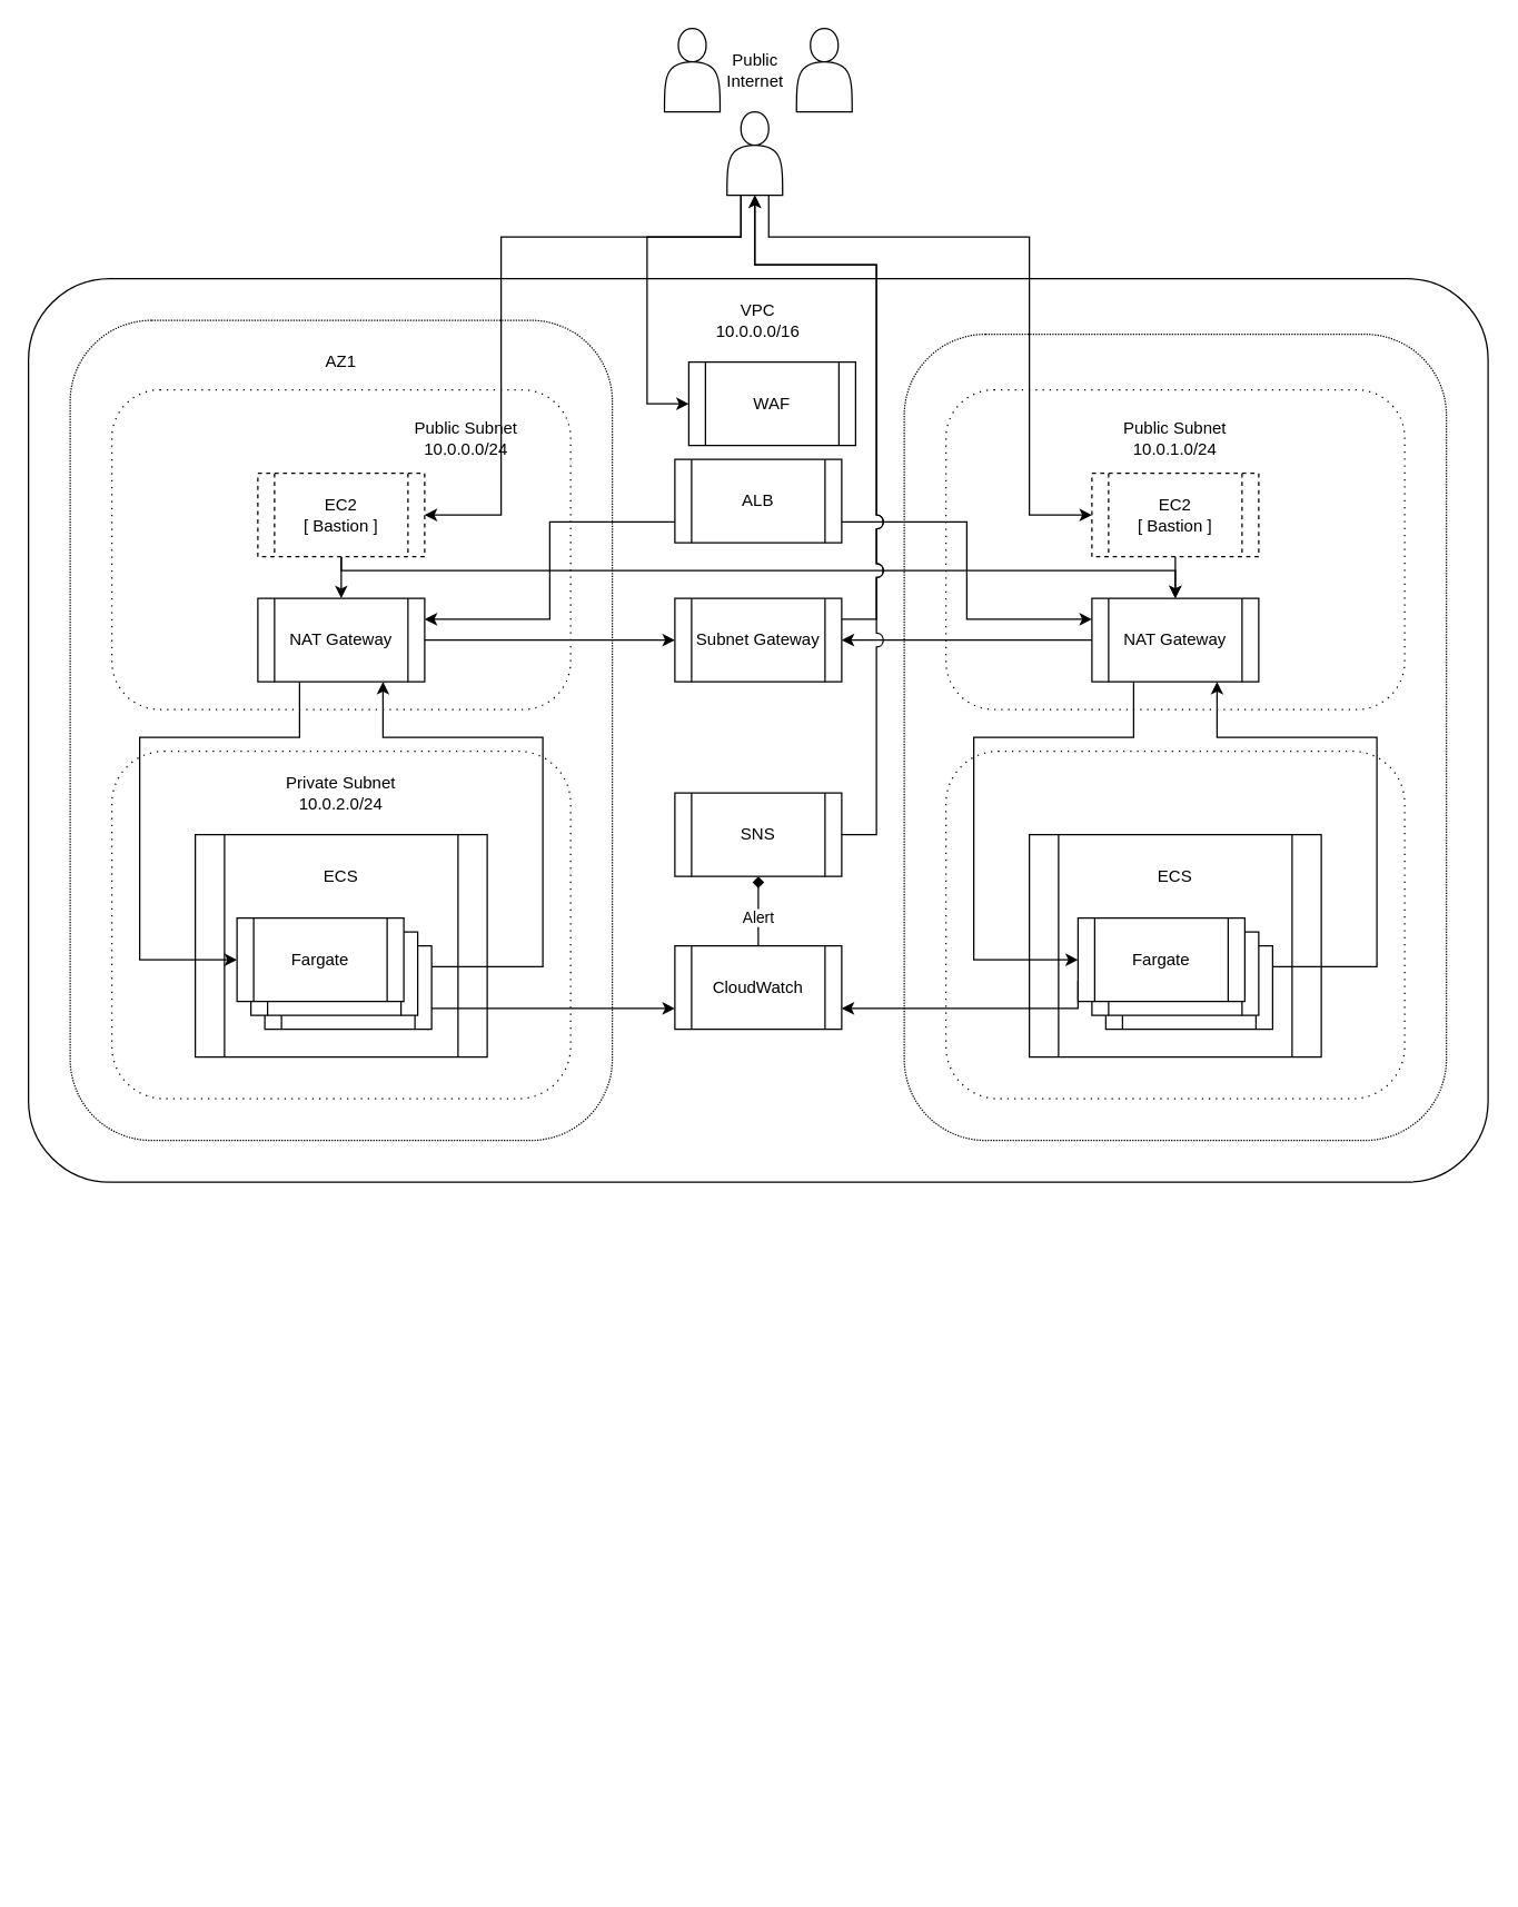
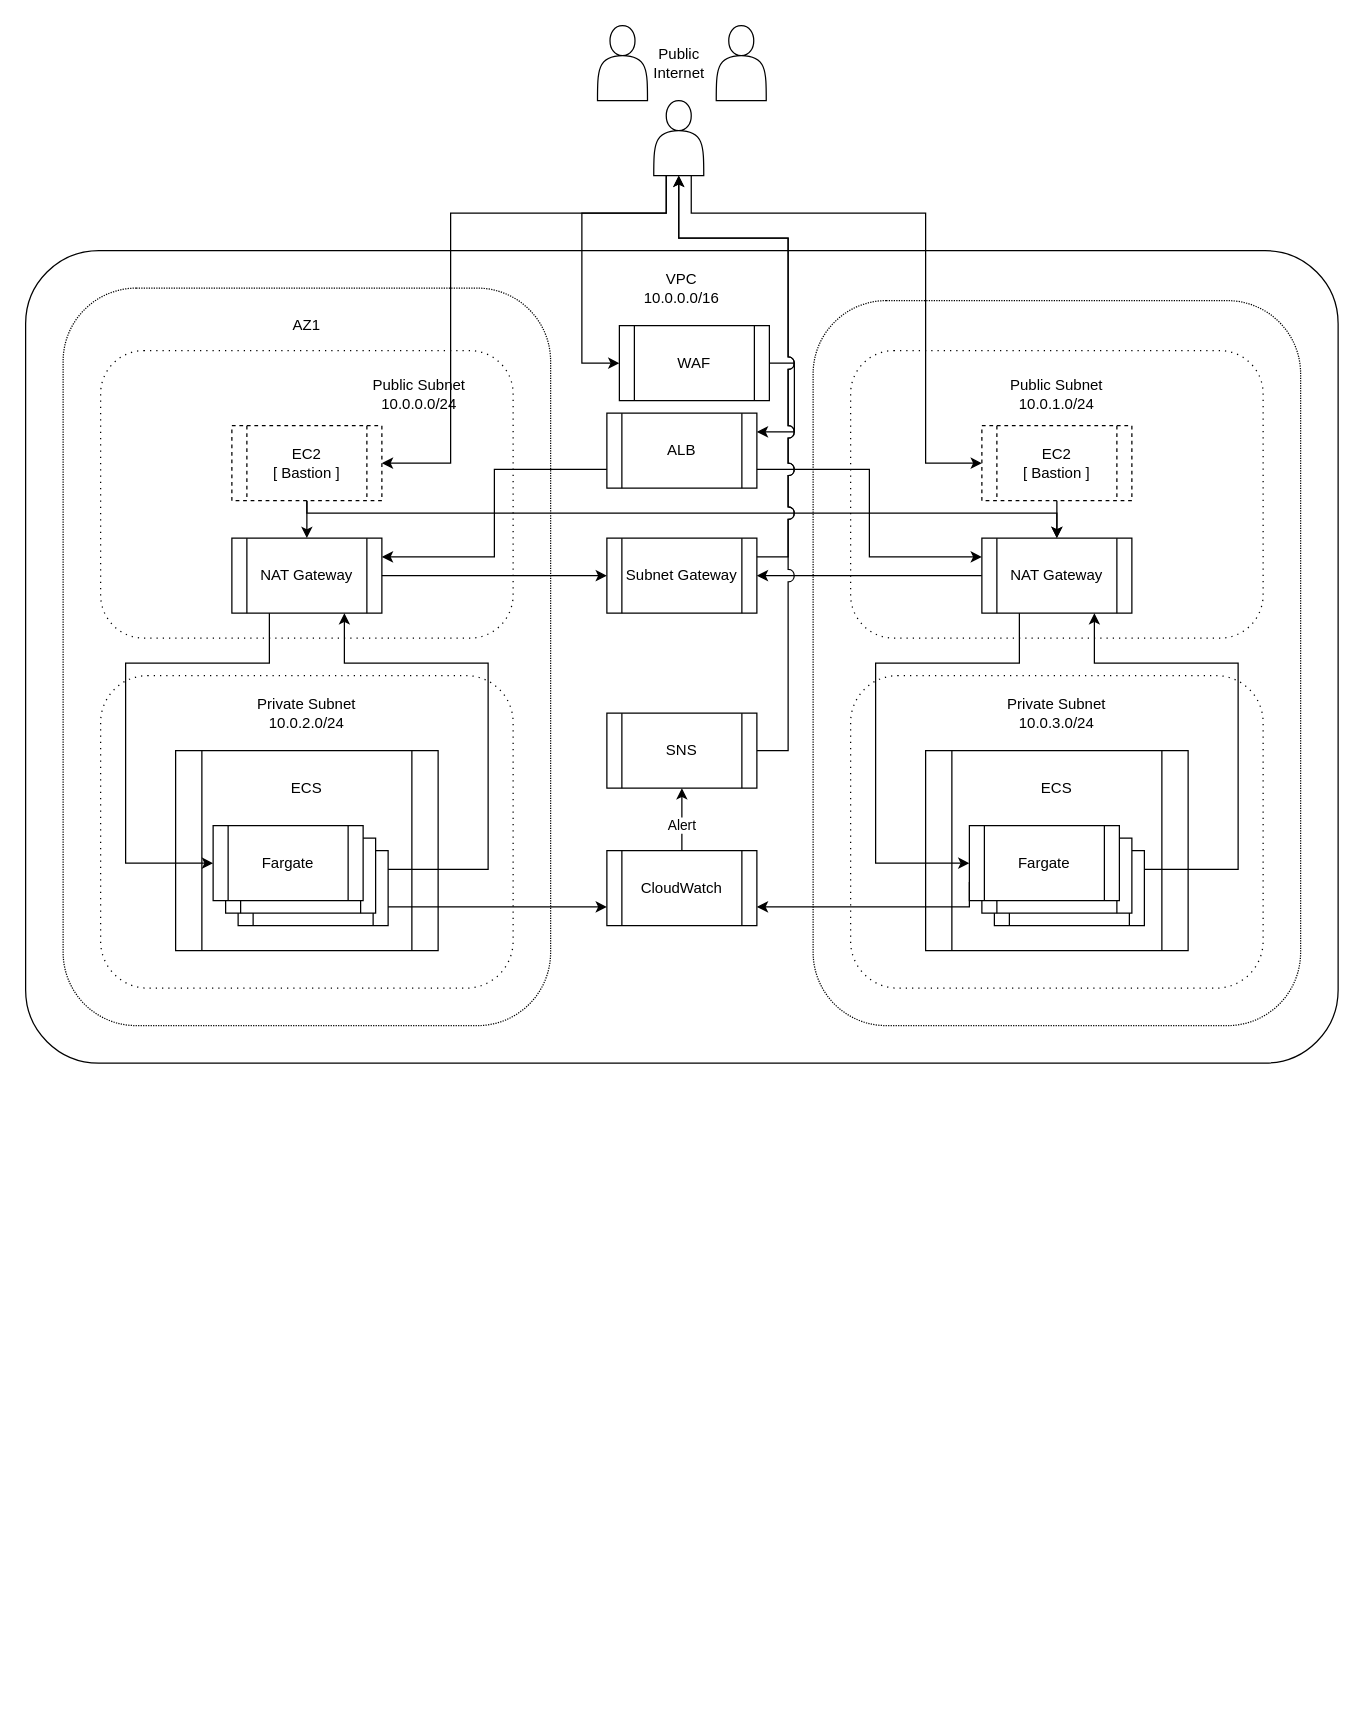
  <mxCell id="0" />
  <mxCell id="1" parent="0" />
  <mxCell id="2" value="" style="rounded=1;whiteSpace=wrap;html=1;glass=0;sketch=0;arcSize=9;" vertex="1" parent="1"><mxGeometry x="20" y="200" width="1050" height="650" as="geometry" /></mxCell>
  <mxCell id="3" value="VPC &lt;br&gt;10.0.0.0/16" style="text;html=1;strokeColor=none;fillColor=none;align=center;verticalAlign=middle;whiteSpace=wrap;rounded=0;" vertex="1" parent="1"><mxGeometry x="495" y="210" width="100" height="40" as="geometry" /></mxCell>
  <mxCell id="4" value="Subnet Gateway" style="shape=process;whiteSpace=wrap;html=1;backgroundOutline=1;" vertex="1" parent="1"><mxGeometry x="485" y="430" width="120" height="60" as="geometry" /></mxCell>
  <mxCell id="5" value="" style="group" vertex="1" connectable="0" parent="1"><mxGeometry x="477.5" y="20" width="135" height="120" as="geometry" /></mxCell>
  <mxCell id="6" value="" style="shape=actor;whiteSpace=wrap;html=1;" vertex="1" parent="5"><mxGeometry width="40" height="60" as="geometry" /></mxCell>
  <mxCell id="7" value="" style="shape=actor;whiteSpace=wrap;html=1;" vertex="1" parent="5"><mxGeometry x="45" y="60" width="40" height="60" as="geometry" /></mxCell>
  <mxCell id="8" value="" style="shape=actor;whiteSpace=wrap;html=1;" vertex="1" parent="5"><mxGeometry x="95" width="40" height="60" as="geometry" /></mxCell>
  <mxCell id="9" value="Public&lt;br&gt;Internet" style="text;html=1;strokeColor=none;fillColor=none;align=center;verticalAlign=middle;whiteSpace=wrap;rounded=0;" vertex="1" parent="5"><mxGeometry x="45" y="20" width="40" height="20" as="geometry" /></mxCell>
  <mxCell id="10" value="" style="group;shadow=0;" vertex="1" connectable="0" parent="1"><mxGeometry x="50" y="230" width="390" height="1120" as="geometry" /></mxCell>
  <mxCell id="11" value="" style="rounded=1;whiteSpace=wrap;html=1;dashed=1;dashPattern=1 1;" vertex="1" parent="10"><mxGeometry width="390" height="590" as="geometry" /></mxCell>
  <mxCell id="12" value="AZ1" style="text;html=1;strokeColor=none;fillColor=none;align=center;verticalAlign=middle;whiteSpace=wrap;rounded=0;" vertex="1" parent="10"><mxGeometry x="175" y="20" width="40" height="20" as="geometry" /></mxCell>
  <mxCell id="13" value="" style="rounded=1;whiteSpace=wrap;html=1;dashed=1;dashPattern=1 4;" vertex="1" parent="10"><mxGeometry x="30" y="50" width="330" height="230" as="geometry" /></mxCell>
  <mxCell id="14" value="NAT Gateway" style="shape=process;whiteSpace=wrap;html=1;backgroundOutline=1;" vertex="1" parent="10"><mxGeometry x="135" y="200" width="120" height="60" as="geometry" /></mxCell>
  <mxCell id="15" style="edgeStyle=orthogonalEdgeStyle;rounded=0;orthogonalLoop=1;jettySize=auto;html=1;exitX=0.5;exitY=1;exitDx=0;exitDy=0;" edge="1" parent="10" source="16" target="14"><mxGeometry relative="1" as="geometry" /></mxCell>
  <mxCell id="16" value="EC2&lt;br&gt;[ Bastion ]" style="shape=process;whiteSpace=wrap;html=1;backgroundOutline=1;dashed=1;" vertex="1" parent="10"><mxGeometry x="135" y="110" width="120" height="60" as="geometry" /></mxCell>
  <mxCell id="17" value="Public Subnet&lt;br&gt;10.0.0.0/24" style="text;html=1;strokeColor=none;fillColor=none;align=center;verticalAlign=middle;whiteSpace=wrap;rounded=0;glass=0;sketch=0;" vertex="1" parent="10"><mxGeometry x="240" y="70" width="90" height="30" as="geometry" /></mxCell>
  <mxCell id="18" value="" style="rounded=1;whiteSpace=wrap;html=1;dashed=1;dashPattern=1 4;" vertex="1" parent="10"><mxGeometry x="30" y="310" width="330" height="250" as="geometry" /></mxCell>
  <mxCell id="19" value="Private Subnet&lt;br&gt;10.0.2.0/24" style="text;html=1;strokeColor=none;fillColor=none;align=center;verticalAlign=middle;whiteSpace=wrap;rounded=0;" vertex="1" parent="10"><mxGeometry x="140" y="320" width="110" height="40" as="geometry" /></mxCell>
  <mxCell id="20" value="" style="group" vertex="1" connectable="0" parent="10"><mxGeometry x="90" y="370" width="210" height="250" as="geometry" /></mxCell>
  <mxCell id="21" value="" style="shape=process;whiteSpace=wrap;html=1;backgroundOutline=1;" vertex="1" parent="20"><mxGeometry width="210" height="160" as="geometry" /></mxCell>
  <mxCell id="22" value="" style="group" vertex="1" connectable="0" parent="20"><mxGeometry x="30" y="60" width="175" height="190" as="geometry" /></mxCell>
  <mxCell id="23" value="" style="shape=process;whiteSpace=wrap;html=1;backgroundOutline=1;" vertex="1" parent="22"><mxGeometry x="20" y="20" width="120" height="60" as="geometry" /></mxCell>
  <mxCell id="24" value="" style="shape=process;whiteSpace=wrap;html=1;backgroundOutline=1;" vertex="1" parent="22"><mxGeometry x="10" y="10" width="120" height="60" as="geometry" /></mxCell>
  <mxCell id="25" value="Fargate" style="shape=process;whiteSpace=wrap;html=1;backgroundOutline=1;" vertex="1" parent="22"><mxGeometry width="120" height="60" as="geometry" /></mxCell>
  <mxCell id="26" value="ECS" style="text;html=1;strokeColor=none;fillColor=none;align=center;verticalAlign=middle;whiteSpace=wrap;rounded=0;" vertex="1" parent="20"><mxGeometry x="85" y="20" width="40" height="20" as="geometry" /></mxCell>
  <mxCell id="27" style="edgeStyle=orthogonalEdgeStyle;rounded=0;orthogonalLoop=1;jettySize=auto;html=1;entryX=0.75;entryY=1;entryDx=0;entryDy=0;exitX=1;exitY=0.25;exitDx=0;exitDy=0;" edge="1" parent="10" source="23" target="14"><mxGeometry relative="1" as="geometry"><mxPoint x="240" y="440" as="sourcePoint" /><Array as="points"><mxPoint x="340" y="465" /><mxPoint x="340" y="300" /><mxPoint x="225" y="300" /></Array></mxGeometry></mxCell>
  <mxCell id="28" style="edgeStyle=orthogonalEdgeStyle;rounded=0;orthogonalLoop=1;jettySize=auto;html=1;exitX=0.25;exitY=1;exitDx=0;exitDy=0;entryX=0;entryY=0.5;entryDx=0;entryDy=0;" edge="1" parent="10" source="14" target="25"><mxGeometry relative="1" as="geometry"><Array as="points"><mxPoint x="165" y="300" /><mxPoint x="50" y="300" /><mxPoint x="50" y="460" /></Array></mxGeometry></mxCell>
  <mxCell id="29" style="edgeStyle=orthogonalEdgeStyle;rounded=0;orthogonalLoop=1;jettySize=auto;html=1;exitX=0;exitY=0.75;exitDx=0;exitDy=0;entryX=1;entryY=0.25;entryDx=0;entryDy=0;" edge="1" parent="1" source="30" target="14"><mxGeometry relative="1" as="geometry" /></mxCell>
  <mxCell id="30" value="ALB" style="shape=process;whiteSpace=wrap;html=1;backgroundOutline=1;" vertex="1" parent="1"><mxGeometry x="485" y="330" width="120" height="60" as="geometry" /></mxCell>
  <mxCell id="31" style="edgeStyle=orthogonalEdgeStyle;rounded=0;orthogonalLoop=1;jettySize=auto;html=1;exitX=1;exitY=0.5;exitDx=0;exitDy=0;entryX=0;entryY=0.5;entryDx=0;entryDy=0;" edge="1" parent="1" source="14" target="4"><mxGeometry relative="1" as="geometry"><Array as="points"><mxPoint x="470" y="460" /><mxPoint x="470" y="460" /></Array></mxGeometry></mxCell>
  <mxCell id="32" style="edgeStyle=orthogonalEdgeStyle;rounded=0;orthogonalLoop=1;jettySize=auto;html=1;exitX=0.25;exitY=1;exitDx=0;exitDy=0;entryX=1;entryY=0.5;entryDx=0;entryDy=0;" edge="1" parent="1" source="7" target="16"><mxGeometry relative="1" as="geometry"><Array as="points"><mxPoint x="533" y="170" /><mxPoint x="360" y="170" /><mxPoint x="360" y="370" /></Array></mxGeometry></mxCell>
  <mxCell id="33" value="" style="rounded=1;whiteSpace=wrap;html=1;dashed=1;dashPattern=1 1;" vertex="1" parent="1"><mxGeometry x="650" y="240" width="390" height="580" as="geometry" /></mxCell>
  <mxCell id="34" value="" style="rounded=1;whiteSpace=wrap;html=1;dashed=1;dashPattern=1 4;" vertex="1" parent="1"><mxGeometry x="680" y="280" width="330" height="230" as="geometry" /></mxCell>
  <mxCell id="35" style="edgeStyle=orthogonalEdgeStyle;rounded=0;orthogonalLoop=1;jettySize=auto;html=1;exitX=0;exitY=0.5;exitDx=0;exitDy=0;entryX=1;entryY=0.5;entryDx=0;entryDy=0;jumpStyle=none;jumpSize=0;" edge="1" parent="1" source="36" target="4"><mxGeometry relative="1" as="geometry" /></mxCell>
  <mxCell id="36" value="NAT Gateway" style="shape=process;whiteSpace=wrap;html=1;backgroundOutline=1;" vertex="1" parent="1"><mxGeometry x="785" y="430" width="120" height="60" as="geometry" /></mxCell>
  <mxCell id="37" value="Public Subnet&lt;br&gt;10.0.1.0/24" style="text;html=1;strokeColor=none;fillColor=none;align=center;verticalAlign=middle;whiteSpace=wrap;rounded=0;glass=0;sketch=0;" vertex="1" parent="1"><mxGeometry x="800" y="300" width="90" height="30" as="geometry" /></mxCell>
  <mxCell id="38" value="" style="group" vertex="1" connectable="0" parent="1"><mxGeometry x="680" y="540" width="330" height="530" as="geometry" /></mxCell>
  <mxCell id="39" value="" style="rounded=1;whiteSpace=wrap;html=1;dashed=1;dashPattern=1 4;" vertex="1" parent="38"><mxGeometry width="330" height="250" as="geometry" /></mxCell>
+ <mxCell id="40" value="Private Subnet&lt;br&gt;10.0.3.0/24" style="text;html=1;strokeColor=none;fillColor=none;align=center;verticalAlign=middle;whiteSpace=wrap;rounded=0;" vertex="1" parent="38"><mxGeometry x="110" y="10" width="110" height="40" as="geometry" /></mxCell>
  <mxCell id="41" value="ECS" style="text;html=1;strokeColor=none;fillColor=none;align=center;verticalAlign=middle;whiteSpace=wrap;rounded=0;" vertex="1" parent="38"><mxGeometry x="145" y="70" width="40" height="20" as="geometry" /></mxCell>
  <mxCell id="42" value="" style="shape=process;whiteSpace=wrap;html=1;backgroundOutline=1;" vertex="1" parent="38"><mxGeometry x="60" y="60" width="210" height="160" as="geometry" /></mxCell>
  <mxCell id="43" value="ECS" style="text;html=1;strokeColor=none;fillColor=none;align=center;verticalAlign=middle;whiteSpace=wrap;rounded=0;" vertex="1" parent="38"><mxGeometry x="145" y="80" width="40" height="20" as="geometry" /></mxCell>
  <mxCell id="44" value="" style="group" vertex="1" connectable="0" parent="38"><mxGeometry x="95" y="120" width="175" height="190" as="geometry" /></mxCell>
  <mxCell id="45" value="" style="shape=process;whiteSpace=wrap;html=1;backgroundOutline=1;" vertex="1" parent="44"><mxGeometry x="20" y="20" width="120" height="60" as="geometry" /></mxCell>
  <mxCell id="46" value="" style="shape=process;whiteSpace=wrap;html=1;backgroundOutline=1;" vertex="1" parent="44"><mxGeometry x="10" y="10" width="120" height="60" as="geometry" /></mxCell>
  <mxCell id="47" value="Fargate" style="shape=process;whiteSpace=wrap;html=1;backgroundOutline=1;" vertex="1" parent="44"><mxGeometry width="120" height="60" as="geometry" /></mxCell>
  <mxCell id="48" style="edgeStyle=orthogonalEdgeStyle;rounded=0;orthogonalLoop=1;jettySize=auto;html=1;entryX=0.75;entryY=1;entryDx=0;entryDy=0;exitX=1;exitY=0.25;exitDx=0;exitDy=0;" edge="1" parent="1" source="45" target="36"><mxGeometry relative="1" as="geometry"><mxPoint x="990" y="940" as="sourcePoint" /><Array as="points"><mxPoint x="990" y="695" /><mxPoint x="990" y="530" /><mxPoint x="875" y="530" /></Array></mxGeometry></mxCell>
  <mxCell id="49" style="edgeStyle=orthogonalEdgeStyle;rounded=0;orthogonalLoop=1;jettySize=auto;html=1;exitX=0.25;exitY=1;exitDx=0;exitDy=0;entryX=0;entryY=0.5;entryDx=0;entryDy=0;" edge="1" parent="1" source="36" target="47"><mxGeometry relative="1" as="geometry"><Array as="points"><mxPoint x="815" y="530" /><mxPoint x="700" y="530" /><mxPoint x="700" y="690" /></Array></mxGeometry></mxCell>
  <mxCell id="50" style="edgeStyle=orthogonalEdgeStyle;rounded=0;orthogonalLoop=1;jettySize=auto;html=1;exitX=0.5;exitY=1;exitDx=0;exitDy=0;" edge="1" parent="1" source="16" target="36"><mxGeometry relative="1" as="geometry"><Array as="points"><mxPoint x="245" y="410" /><mxPoint x="845" y="410" /></Array></mxGeometry></mxCell>
  <mxCell id="51" style="edgeStyle=orthogonalEdgeStyle;rounded=0;orthogonalLoop=1;jettySize=auto;html=1;exitX=1;exitY=0.75;exitDx=0;exitDy=0;entryX=0;entryY=0.25;entryDx=0;entryDy=0;" edge="1" parent="1" source="30" target="36"><mxGeometry relative="1" as="geometry" /></mxCell>
  <mxCell id="52" value="EC2&lt;br&gt;[ Bastion ]" style="shape=process;whiteSpace=wrap;html=1;backgroundOutline=1;dashed=1;" vertex="1" parent="1"><mxGeometry x="785" y="340" width="120" height="60" as="geometry" /></mxCell>
  <mxCell id="53" style="edgeStyle=orthogonalEdgeStyle;rounded=0;orthogonalLoop=1;jettySize=auto;html=1;exitX=0.75;exitY=1;exitDx=0;exitDy=0;entryX=0;entryY=0.5;entryDx=0;entryDy=0;" edge="1" parent="1" source="7" target="52"><mxGeometry relative="1" as="geometry"><Array as="points"><mxPoint x="552" y="170" /><mxPoint x="740" y="170" /><mxPoint x="740" y="370" /></Array></mxGeometry></mxCell>
  <mxCell id="54" style="edgeStyle=orthogonalEdgeStyle;rounded=0;orthogonalLoop=1;jettySize=auto;html=1;exitX=0.5;exitY=1;exitDx=0;exitDy=0;entryX=0.5;entryY=0;entryDx=0;entryDy=0;" edge="1" parent="1" source="52" target="36"><mxGeometry relative="1" as="geometry" /></mxCell>
+ <mxCell id="55" style="edgeStyle=orthogonalEdgeStyle;rounded=0;orthogonalLoop=1;jettySize=auto;html=1;exitX=1;exitY=0.5;exitDx=0;exitDy=0;entryX=1;entryY=0.25;entryDx=0;entryDy=0;" edge="1" parent="1" source="56" target="30"><mxGeometry relative="1" as="geometry" /></mxCell>
  <mxCell id="56" value="WAF" style="shape=process;whiteSpace=wrap;html=1;backgroundOutline=1;" vertex="1" parent="1"><mxGeometry x="495" y="260" width="120" height="60" as="geometry" /></mxCell>
  <mxCell id="57" style="edgeStyle=orthogonalEdgeStyle;rounded=0;orthogonalLoop=1;jettySize=auto;html=1;exitX=0.25;exitY=1;exitDx=0;exitDy=0;entryX=0;entryY=0.5;entryDx=0;entryDy=0;" edge="1" parent="1" source="7" target="56"><mxGeometry relative="1" as="geometry"><Array as="points"><mxPoint x="533" y="170" /><mxPoint x="465" y="170" /><mxPoint x="465" y="290" /></Array></mxGeometry></mxCell>
- <mxCell id="58" style="edgeStyle=orthogonalEdgeStyle;rounded=0;orthogonalLoop=1;jettySize=auto;html=1;exitX=0.5;exitY=0;exitDx=0;exitDy=0;entryX=0.5;entryY=1;entryDx=0;entryDy=0;endArrow=diamond;" edge="1" parent="1" source="60" target="62"><mxGeometry relative="1" as="geometry" /></mxCell>
+ <mxCell id="58" style="edgeStyle=orthogonalEdgeStyle;rounded=0;orthogonalLoop=1;jettySize=auto;html=1;exitX=0.5;exitY=0;exitDx=0;exitDy=0;entryX=0.5;entryY=1;entryDx=0;entryDy=0;" edge="1" parent="1" source="60" target="62"><mxGeometry relative="1" as="geometry" /></mxCell>
  <mxCell id="59" value="Alert" style="edgeLabel;html=1;align=center;verticalAlign=middle;resizable=0;points=[];" vertex="1" connectable="0" parent="58"><mxGeometry x="-0.148" y="1" relative="1" as="geometry"><mxPoint as="offset" /></mxGeometry></mxCell>
  <mxCell id="60" value="CloudWatch" style="shape=process;whiteSpace=wrap;html=1;backgroundOutline=1;" vertex="1" parent="1"><mxGeometry x="485" y="680" width="120" height="60" as="geometry" /></mxCell>
  <mxCell id="61" style="edgeStyle=orthogonalEdgeStyle;rounded=0;orthogonalLoop=1;jettySize=auto;html=1;exitX=1;exitY=0.5;exitDx=0;exitDy=0;entryX=0.5;entryY=1;entryDx=0;entryDy=0;jumpStyle=arc;jumpSize=10;" edge="1" parent="1" source="62" target="7"><mxGeometry relative="1" as="geometry"><Array as="points"><mxPoint x="630" y="600" /><mxPoint x="630" y="190" /><mxPoint x="543" y="190" /></Array></mxGeometry></mxCell>
  <mxCell id="62" value="SNS" style="shape=process;whiteSpace=wrap;html=1;backgroundOutline=1;" vertex="1" parent="1"><mxGeometry x="485" y="570" width="120" height="60" as="geometry" /></mxCell>
  <mxCell id="63" style="edgeStyle=orthogonalEdgeStyle;rounded=0;orthogonalLoop=1;jettySize=auto;html=1;exitX=1;exitY=0.75;exitDx=0;exitDy=0;entryX=0;entryY=0.75;entryDx=0;entryDy=0;" edge="1" parent="1" source="23" target="60"><mxGeometry relative="1" as="geometry" /></mxCell>
  <mxCell id="64" style="edgeStyle=orthogonalEdgeStyle;rounded=0;orthogonalLoop=1;jettySize=auto;html=1;exitX=0;exitY=0.75;exitDx=0;exitDy=0;entryX=1;entryY=0.75;entryDx=0;entryDy=0;" edge="1" parent="1" source="47" target="60"><mxGeometry relative="1" as="geometry"><Array as="points"><mxPoint x="775" y="725" /></Array></mxGeometry></mxCell>
  <mxCell id="65" style="edgeStyle=orthogonalEdgeStyle;rounded=0;orthogonalLoop=1;jettySize=auto;html=1;exitX=1;exitY=0.25;exitDx=0;exitDy=0;entryX=0.5;entryY=1;entryDx=0;entryDy=0;jumpStyle=arc;jumpSize=10;" edge="1" parent="1" source="4" target="7"><mxGeometry relative="1" as="geometry"><Array as="points"><mxPoint x="630" y="445" /><mxPoint x="630" y="190" /><mxPoint x="543" y="190" /></Array></mxGeometry></mxCell>
